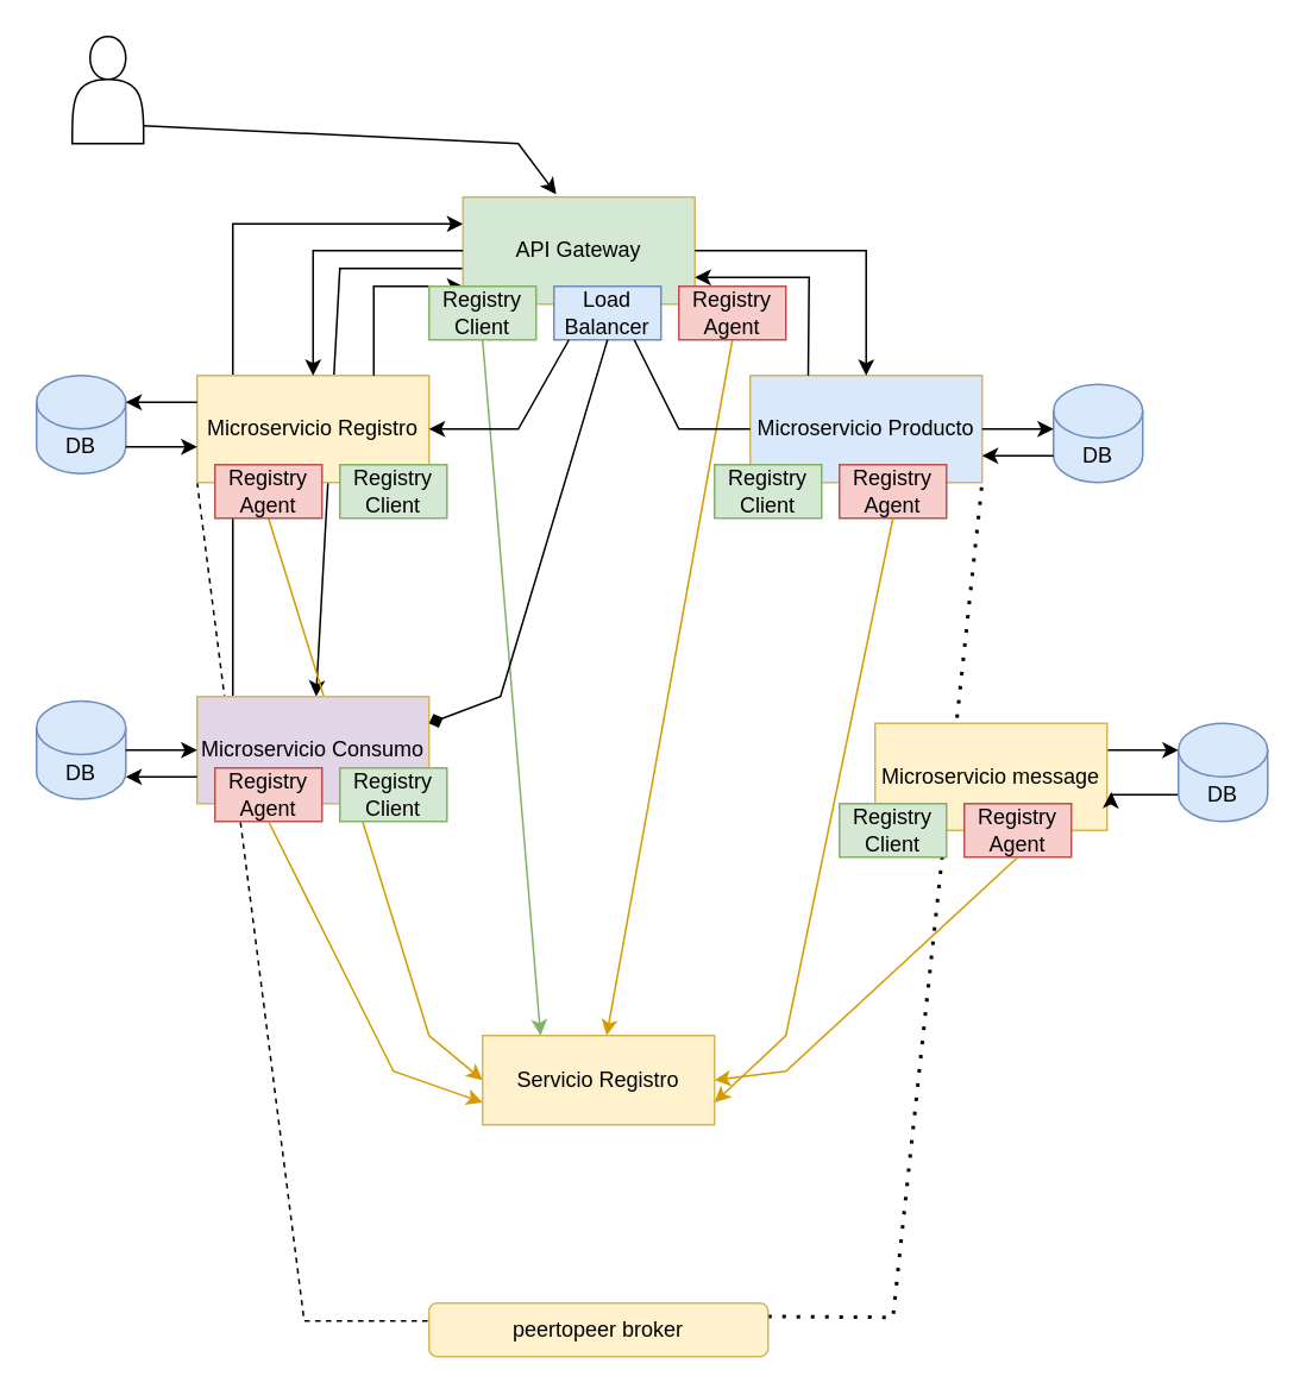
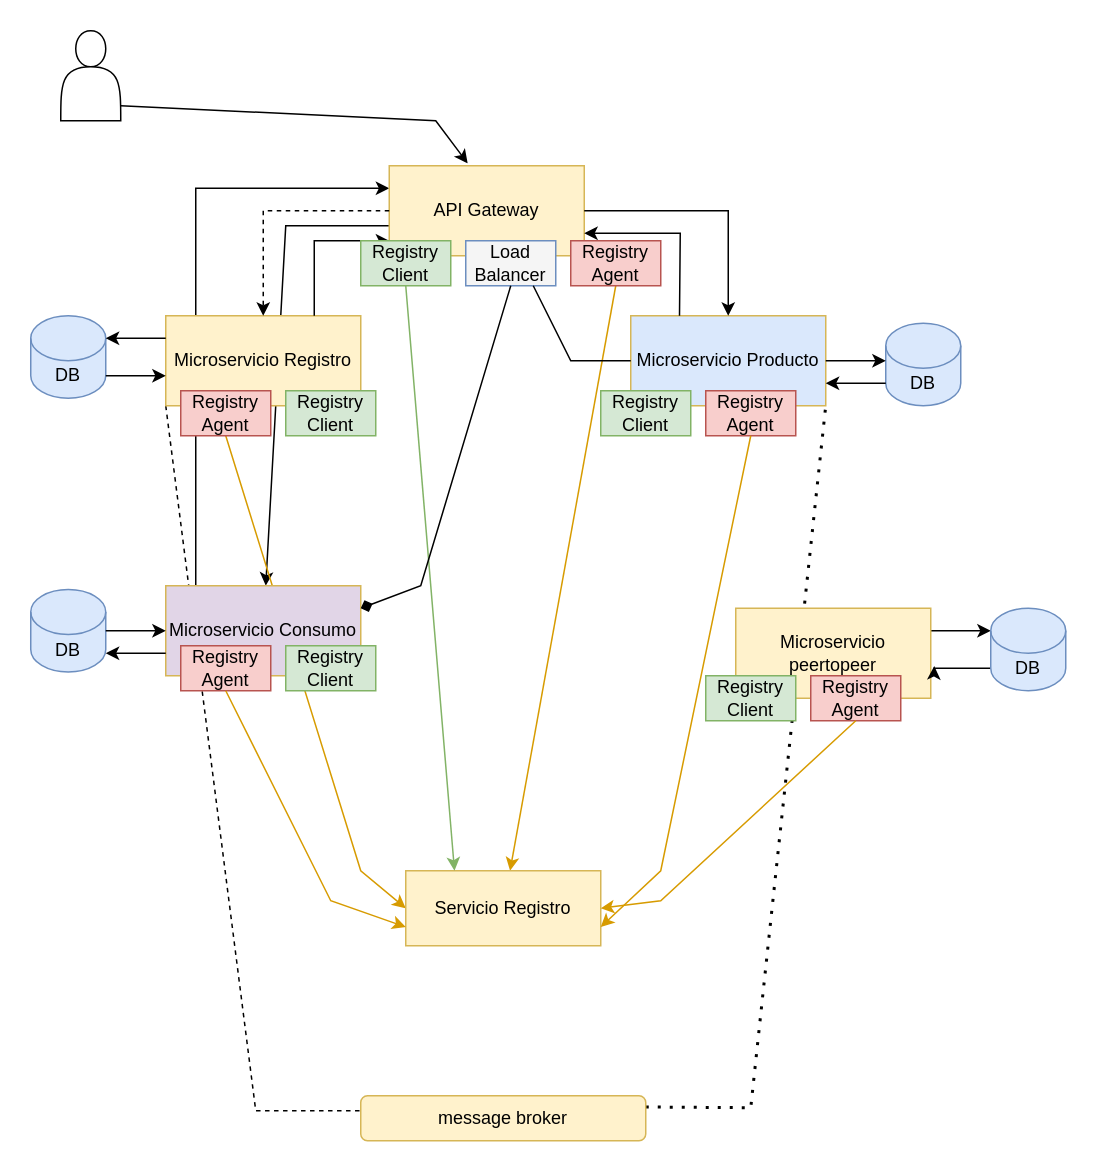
  <mxCell id="0" />
  <mxCell id="1" parent="0" />
  <mxCell id="2" value="" style="endArrow=none;dashed=1;html=1;rounded=0;exitX=0;exitY=1;exitDx=0;exitDy=0;" edge="1" parent="1" source="9"><mxGeometry width="50" height="50" relative="1" as="geometry"><mxPoint x="195" y="790" as="sourcePoint" /><mxPoint x="245" y="740" as="targetPoint" /><Array as="points"><mxPoint x="170" y="740" /></Array></mxGeometry></mxCell>
  <mxCell id="3" value="" style="endArrow=none;dashed=1;html=1;dashPattern=1 3;strokeWidth=2;rounded=0;exitX=1;exitY=0.25;exitDx=0;exitDy=0;" edge="1" parent="1" source="50"><mxGeometry width="50" height="50" relative="1" as="geometry"><mxPoint x="500" y="320" as="sourcePoint" /><mxPoint x="550" y="270" as="targetPoint" /><Array as="points"><mxPoint x="500" y="738" /></Array></mxGeometry></mxCell>
  <mxCell id="4" value="" style="endArrow=classic;html=1;rounded=0;" parent="1" target="11" edge="1"><mxGeometry width="50" height="50" relative="1" as="geometry"><mxPoint x="259" y="150" as="sourcePoint" /><mxPoint x="309" y="100" as="targetPoint" /><Array as="points"><mxPoint x="190" y="150" /></Array></mxGeometry></mxCell>
  <mxCell id="5" value="" style="endArrow=classic;html=1;rounded=0;entryX=0;entryY=0.25;entryDx=0;entryDy=0;" parent="1" target="8" edge="1"><mxGeometry width="50" height="50" relative="1" as="geometry"><mxPoint x="130" y="390" as="sourcePoint" /><mxPoint x="180" y="340" as="targetPoint" /><Array as="points"><mxPoint x="130" y="125" /></Array></mxGeometry></mxCell>
  <mxCell id="6" value="" style="endArrow=classic;html=1;rounded=0;exitX=0.5;exitY=1;exitDx=0;exitDy=0;fillColor=#ffe6cc;strokeColor=#d79b00;" parent="1" source="28" target="12" edge="1"><mxGeometry width="50" height="50" relative="1" as="geometry"><mxPoint x="300" y="370" as="sourcePoint" /><mxPoint x="350" y="320" as="targetPoint" /></mxGeometry></mxCell>
  <mxCell id="7" value="" style="endArrow=classic;html=1;rounded=0;entryX=0;entryY=0.5;entryDx=0;entryDy=0;fillColor=#ffe6cc;strokeColor=#d79b00;" parent="1" target="12" edge="1"><mxGeometry width="50" height="50" relative="1" as="geometry"><mxPoint x="150" y="290" as="sourcePoint" /><mxPoint x="200" y="240" as="targetPoint" /><Array as="points"><mxPoint x="240" y="580" /></Array></mxGeometry></mxCell>
- <mxCell id="8" value="API Gateway" style="rounded=0;whiteSpace=wrap;html=1;fillColor=#d5e8d4;strokeColor=#d6b656;" parent="1" vertex="1"><mxGeometry x="259" y="110" width="130" height="60" as="geometry" /></mxCell>
+ <mxCell id="8" value="API Gateway" style="rounded=0;whiteSpace=wrap;html=1;fillColor=#fff2cc;strokeColor=#d6b656;" parent="1" vertex="1"><mxGeometry x="259" y="110" width="130" height="60" as="geometry" /></mxCell>
  <mxCell id="9" value="Microservicio Registro" style="rounded=0;whiteSpace=wrap;html=1;fillColor=#fff2cc;strokeColor=#d6b656;" parent="1" vertex="1"><mxGeometry x="110" y="210" width="130" height="60" as="geometry" /></mxCell>
  <mxCell id="10" value="Microservicio Producto" style="rounded=0;whiteSpace=wrap;html=1;fillColor=#dae8fc;strokeColor=#d6b656;" parent="1" vertex="1"><mxGeometry x="420" y="210" width="130" height="60" as="geometry" /></mxCell>
  <mxCell id="11" value="Microservicio Consumo" style="rounded=0;whiteSpace=wrap;html=1;fillColor=#e1d5e7;strokeColor=#d6b656;" parent="1" vertex="1"><mxGeometry x="110" y="390" width="130" height="60" as="geometry" /></mxCell>
  <mxCell id="12" value="Servicio Registro" style="rounded=0;whiteSpace=wrap;html=1;fillColor=#fff2cc;strokeColor=#d6b656;" parent="1" vertex="1"><mxGeometry x="270" y="580" width="130" height="50" as="geometry" /></mxCell>
- <mxCell id="13" value="" style="endArrow=classic;html=1;rounded=0;exitX=0;exitY=0.5;exitDx=0;exitDy=0;entryX=0.5;entryY=0;entryDx=0;entryDy=0;" parent="1" source="8" target="9" edge="1"><mxGeometry width="50" height="50" relative="1" as="geometry"><mxPoint x="190" y="170" as="sourcePoint" /><mxPoint x="180" y="80" as="targetPoint" /><Array as="points"><mxPoint x="175" y="140" /></Array></mxGeometry></mxCell>
+ <mxCell id="13" value="" style="endArrow=classic;html=1;rounded=0;exitX=0;exitY=0.5;exitDx=0;exitDy=0;entryX=0.5;entryY=0;entryDx=0;entryDy=0;dashed=1;" parent="1" source="8" target="9" edge="1"><mxGeometry width="50" height="50" relative="1" as="geometry"><mxPoint x="190" y="170" as="sourcePoint" /><mxPoint x="180" y="80" as="targetPoint" /><Array as="points"><mxPoint x="175" y="140" /></Array></mxGeometry></mxCell>
  <mxCell id="14" value="" style="endArrow=classic;html=1;rounded=0;entryX=0.5;entryY=0;entryDx=0;entryDy=0;exitX=1;exitY=0.5;exitDx=0;exitDy=0;" parent="1" source="8" target="10" edge="1"><mxGeometry width="50" height="50" relative="1" as="geometry"><mxPoint x="460" y="130" as="sourcePoint" /><mxPoint x="510" y="80" as="targetPoint" /><Array as="points"><mxPoint x="485" y="140" /></Array></mxGeometry></mxCell>
  <mxCell id="15" value="DB" style="shape=cylinder3;whiteSpace=wrap;html=1;boundedLbl=1;backgroundOutline=1;size=15;fillColor=#dae8fc;strokeColor=#6c8ebf;" parent="1" vertex="1"><mxGeometry x="20" y="210" width="50" height="55" as="geometry" /></mxCell>
  <mxCell id="16" value="" style="endArrow=classic;html=1;rounded=0;exitX=0;exitY=0.25;exitDx=0;exitDy=0;entryX=1;entryY=0;entryDx=0;entryDy=15;entryPerimeter=0;" parent="1" source="9" target="15" edge="1"><mxGeometry width="50" height="50" relative="1" as="geometry"><mxPoint x="50" y="320" as="sourcePoint" /><mxPoint x="60" y="230" as="targetPoint" /><Array as="points" /></mxGeometry></mxCell>
  <mxCell id="17" value="" style="endArrow=classic;html=1;rounded=0;exitX=0.25;exitY=0;exitDx=0;exitDy=0;entryX=1;entryY=0.75;entryDx=0;entryDy=0;" parent="1" source="10" target="8" edge="1"><mxGeometry width="50" height="50" relative="1" as="geometry"><mxPoint x="460" y="150" as="sourcePoint" /><mxPoint x="389" y="150" as="targetPoint" /><Array as="points"><mxPoint x="453" y="155" /></Array></mxGeometry></mxCell>
  <mxCell id="18" value="" style="endArrow=classic;html=1;rounded=0;" parent="1" edge="1"><mxGeometry width="50" height="50" relative="1" as="geometry"><mxPoint x="209" y="210" as="sourcePoint" /><mxPoint x="259" y="160" as="targetPoint" /><Array as="points"><mxPoint x="209" y="160" /></Array></mxGeometry></mxCell>
  <mxCell id="19" value="Registry Agent" style="rounded=0;whiteSpace=wrap;html=1;fillColor=#f8cecc;strokeColor=#b85450;" parent="1" vertex="1"><mxGeometry x="120" y="260" width="60" height="30" as="geometry" /></mxCell>
  <mxCell id="20" value="Registry Client" style="rounded=0;whiteSpace=wrap;html=1;fillColor=#d5e8d4;strokeColor=#82b366;" parent="1" vertex="1"><mxGeometry x="190" y="260" width="60" height="30" as="geometry" /></mxCell>
  <mxCell id="21" value="Registry Agent" style="rounded=0;whiteSpace=wrap;html=1;fillColor=#f8cecc;strokeColor=#b85450;" parent="1" vertex="1"><mxGeometry x="470" y="260" width="60" height="30" as="geometry" /></mxCell>
  <mxCell id="22" value="Registry Client" style="rounded=0;whiteSpace=wrap;html=1;fillColor=#d5e8d4;strokeColor=#82b366;" parent="1" vertex="1"><mxGeometry x="400" y="260" width="60" height="30" as="geometry" /></mxCell>
  <mxCell id="23" value="Registry Agent" style="rounded=0;whiteSpace=wrap;html=1;fillColor=#f8cecc;strokeColor=#b85450;" parent="1" vertex="1"><mxGeometry x="120" y="430" width="60" height="30" as="geometry" /></mxCell>
  <mxCell id="24" value="Registry Client" style="rounded=0;whiteSpace=wrap;html=1;fillColor=#d5e8d4;strokeColor=#82b366;" parent="1" vertex="1"><mxGeometry x="190" y="430" width="60" height="30" as="geometry" /></mxCell>
  <mxCell id="25" value="" style="endArrow=classic;html=1;rounded=0;exitX=0.5;exitY=1;exitDx=0;exitDy=0;entryX=0;entryY=0.75;entryDx=0;entryDy=0;fillColor=#ffe6cc;strokeColor=#d79b00;" parent="1" source="23" target="12" edge="1"><mxGeometry width="50" height="50" relative="1" as="geometry"><mxPoint x="150" y="510" as="sourcePoint" /><mxPoint x="200" y="460" as="targetPoint" /><Array as="points"><mxPoint x="220" y="600" /></Array></mxGeometry></mxCell>
  <mxCell id="26" value="" style="endArrow=classic;html=1;rounded=0;exitX=0.5;exitY=1;exitDx=0;exitDy=0;entryX=1;entryY=0.75;entryDx=0;entryDy=0;fillColor=#ffe6cc;strokeColor=#d79b00;" parent="1" source="21" target="12" edge="1"><mxGeometry width="50" height="50" relative="1" as="geometry"><mxPoint x="300" y="370" as="sourcePoint" /><mxPoint x="460" y="460" as="targetPoint" /><Array as="points"><mxPoint x="440" y="580" /></Array></mxGeometry></mxCell>
  <mxCell id="27" value="Registry Client" style="rounded=0;whiteSpace=wrap;html=1;fillColor=#d5e8d4;strokeColor=#82b366;" parent="1" vertex="1"><mxGeometry x="240" y="160" width="60" height="30" as="geometry" /></mxCell>
  <mxCell id="28" value="Registry Agent" style="rounded=0;whiteSpace=wrap;html=1;fillColor=#f8cecc;strokeColor=#b85450;" parent="1" vertex="1"><mxGeometry x="380" y="160" width="60" height="30" as="geometry" /></mxCell>
- <mxCell id="29" value="Load Balancer" style="rounded=0;whiteSpace=wrap;html=1;fillColor=#dae8fc;strokeColor=#6c8ebf;" parent="1" vertex="1"><mxGeometry x="310" y="160" width="60" height="30" as="geometry" /></mxCell>
+ <mxCell id="29" value="Load Balancer" style="rounded=0;whiteSpace=wrap;html=1;fillColor=#f5f5f5;strokeColor=#6c8ebf;" parent="1" vertex="1"><mxGeometry x="310" y="160" width="60" height="30" as="geometry" /></mxCell>
  <mxCell id="30" value="" style="endArrow=classic;html=1;rounded=0;exitX=0.5;exitY=1;exitDx=0;exitDy=0;entryX=0.25;entryY=0;entryDx=0;entryDy=0;fillColor=#d5e8d4;strokeColor=#82b366;" parent="1" source="27" target="12" edge="1"><mxGeometry width="50" height="50" relative="1" as="geometry"><mxPoint x="300" y="370" as="sourcePoint" /><mxPoint x="350" y="320" as="targetPoint" /></mxGeometry></mxCell>
- <mxCell id="31" value="" style="endArrow=classic;html=1;rounded=0;exitX=0.14;exitY=1;exitDx=0;exitDy=0;exitPerimeter=0;entryX=1;entryY=0.5;entryDx=0;entryDy=0;" parent="1" source="29" target="9" edge="1"><mxGeometry width="50" height="50" relative="1" as="geometry"><mxPoint x="300" y="370" as="sourcePoint" /><mxPoint x="350" y="320" as="targetPoint" /><Array as="points"><mxPoint x="290" y="240" /></Array></mxGeometry></mxCell>
  <mxCell id="32" value="" style="endArrow=none;html=1;rounded=0;exitX=0.75;exitY=1;exitDx=0;exitDy=0;entryX=0;entryY=0.5;entryDx=0;entryDy=0;" parent="1" source="29" target="10" edge="1"><mxGeometry width="50" height="50" relative="1" as="geometry"><mxPoint x="300" y="370" as="sourcePoint" /><mxPoint x="350" y="320" as="targetPoint" /><Array as="points"><mxPoint x="380" y="240" /></Array></mxGeometry></mxCell>
  <mxCell id="33" value="" style="endArrow=diamond;html=1;rounded=0;exitX=0.5;exitY=1;exitDx=0;exitDy=0;entryX=1;entryY=0.25;entryDx=0;entryDy=0;" parent="1" source="29" target="11" edge="1"><mxGeometry width="50" height="50" relative="1" as="geometry"><mxPoint x="300" y="370" as="sourcePoint" /><mxPoint x="350" y="320" as="targetPoint" /><Array as="points"><mxPoint x="280" y="390" /></Array></mxGeometry></mxCell>
  <mxCell id="34" value="DB" style="shape=cylinder3;whiteSpace=wrap;html=1;boundedLbl=1;backgroundOutline=1;size=15;fillColor=#dae8fc;strokeColor=#6c8ebf;" parent="1" vertex="1"><mxGeometry x="20" y="392.5" width="50" height="55" as="geometry" /></mxCell>
  <mxCell id="35" value="DB" style="shape=cylinder3;whiteSpace=wrap;html=1;boundedLbl=1;backgroundOutline=1;size=15;fillColor=#dae8fc;strokeColor=#6c8ebf;" parent="1" vertex="1"><mxGeometry x="590" y="215" width="50" height="55" as="geometry" /></mxCell>
  <mxCell id="36" value="" style="endArrow=classic;html=1;rounded=0;exitX=1;exitY=1;exitDx=0;exitDy=-15;exitPerimeter=0;" parent="1" source="15" edge="1"><mxGeometry width="50" height="50" relative="1" as="geometry"><mxPoint x="70" y="250" as="sourcePoint" /><mxPoint x="110" y="250" as="targetPoint" /></mxGeometry></mxCell>
  <mxCell id="37" value="" style="endArrow=classic;html=1;rounded=0;entryX=0;entryY=0.5;entryDx=0;entryDy=0;" parent="1" target="11" edge="1"><mxGeometry width="50" height="50" relative="1" as="geometry"><mxPoint x="70" y="420" as="sourcePoint" /><mxPoint x="120" y="370" as="targetPoint" /></mxGeometry></mxCell>
  <mxCell id="38" value="" style="endArrow=classic;html=1;rounded=0;exitX=0;exitY=0.75;exitDx=0;exitDy=0;" parent="1" source="11" edge="1"><mxGeometry width="50" height="50" relative="1" as="geometry"><mxPoint x="20" y="480" as="sourcePoint" /><mxPoint x="70" y="435" as="targetPoint" /></mxGeometry></mxCell>
  <mxCell id="39" value="" style="endArrow=classic;html=1;rounded=0;exitX=1;exitY=0.5;exitDx=0;exitDy=0;" parent="1" source="10" edge="1"><mxGeometry width="50" height="50" relative="1" as="geometry"><mxPoint x="540" y="290" as="sourcePoint" /><mxPoint x="590" y="240" as="targetPoint" /></mxGeometry></mxCell>
  <mxCell id="40" value="" style="endArrow=classic;html=1;rounded=0;exitX=0;exitY=1;exitDx=0;exitDy=-15;exitPerimeter=0;" parent="1" source="35" edge="1"><mxGeometry width="50" height="50" relative="1" as="geometry"><mxPoint x="500" y="310" as="sourcePoint" /><mxPoint x="550" y="255" as="targetPoint" /></mxGeometry></mxCell>
  <mxCell id="41" value="" style="shape=actor;whiteSpace=wrap;html=1;" parent="1" vertex="1"><mxGeometry x="40" y="20" width="40" height="60" as="geometry" /></mxCell>
  <mxCell id="42" value="" style="endArrow=classic;html=1;rounded=0;entryX=0.402;entryY=-0.027;entryDx=0;entryDy=0;entryPerimeter=0;" parent="1" target="8" edge="1"><mxGeometry width="50" height="50" relative="1" as="geometry"><mxPoint x="80" y="70" as="sourcePoint" /><mxPoint x="130" y="20" as="targetPoint" /><Array as="points"><mxPoint x="290" y="80" /></Array></mxGeometry></mxCell>
  <mxCell id="43" style="edgeStyle=orthogonalEdgeStyle;rounded=0;orthogonalLoop=1;jettySize=auto;html=1;exitX=1;exitY=0.25;exitDx=0;exitDy=0;entryX=0;entryY=0;entryDx=0;entryDy=15;entryPerimeter=0;" edge="1" parent="1" source="44" target="46"><mxGeometry relative="1" as="geometry" /></mxCell>
- <mxCell id="44" value="Microservicio message" style="rounded=0;whiteSpace=wrap;html=1;fillColor=#fff2cc;strokeColor=#d6b656;" vertex="1" parent="1"><mxGeometry x="490" y="405" width="130" height="60" as="geometry" /></mxCell>
+ <mxCell id="44" value="Microservicio peertopeer" style="rounded=0;whiteSpace=wrap;html=1;fillColor=#fff2cc;strokeColor=#d6b656;" vertex="1" parent="1"><mxGeometry x="490" y="405" width="130" height="60" as="geometry" /></mxCell>
  <mxCell id="45" style="edgeStyle=orthogonalEdgeStyle;rounded=0;orthogonalLoop=1;jettySize=auto;html=1;exitX=0;exitY=1;exitDx=0;exitDy=-15;exitPerimeter=0;entryX=1.018;entryY=0.643;entryDx=0;entryDy=0;entryPerimeter=0;" edge="1" parent="1" source="46" target="44"><mxGeometry relative="1" as="geometry" /></mxCell>
  <mxCell id="46" value="DB" style="shape=cylinder3;whiteSpace=wrap;html=1;boundedLbl=1;backgroundOutline=1;size=15;fillColor=#dae8fc;strokeColor=#6c8ebf;" vertex="1" parent="1"><mxGeometry x="660" y="405" width="50" height="55" as="geometry" /></mxCell>
  <mxCell id="47" value="Registry Agent" style="rounded=0;whiteSpace=wrap;html=1;fillColor=#f8cecc;strokeColor=#b85450;" vertex="1" parent="1"><mxGeometry x="540" y="450" width="60" height="30" as="geometry" /></mxCell>
  <mxCell id="48" value="Registry Client" style="rounded=0;whiteSpace=wrap;html=1;fillColor=#d5e8d4;strokeColor=#82b366;" vertex="1" parent="1"><mxGeometry x="470" y="450" width="60" height="30" as="geometry" /></mxCell>
  <mxCell id="49" value="" style="endArrow=classic;html=1;rounded=0;entryX=1;entryY=0.5;entryDx=0;entryDy=0;fillColor=#ffe6cc;strokeColor=#d79b00;" edge="1" parent="1" target="12"><mxGeometry width="50" height="50" relative="1" as="geometry"><mxPoint x="570" y="480" as="sourcePoint" /><mxPoint x="620" y="430" as="targetPoint" /><Array as="points"><mxPoint x="440" y="600" /></Array></mxGeometry></mxCell>
- <mxCell id="50" value="peertopeer broker" style="rounded=1;whiteSpace=wrap;html=1;fillColor=#fff2cc;strokeColor=#d6b656;" vertex="1" parent="1"><mxGeometry x="240" y="730" width="190" height="30" as="geometry" /></mxCell>
+ <mxCell id="50" value="message broker" style="rounded=1;whiteSpace=wrap;html=1;fillColor=#fff2cc;strokeColor=#d6b656;" vertex="1" parent="1"><mxGeometry x="240" y="730" width="190" height="30" as="geometry" /></mxCell>
